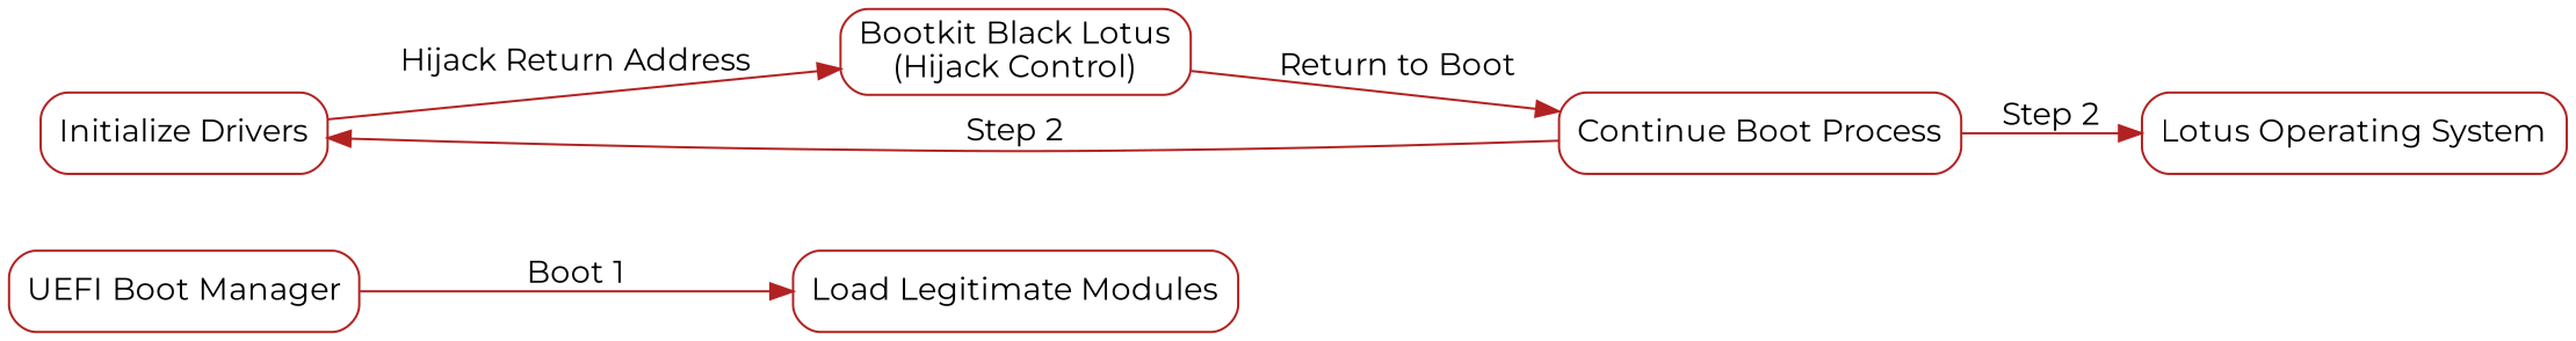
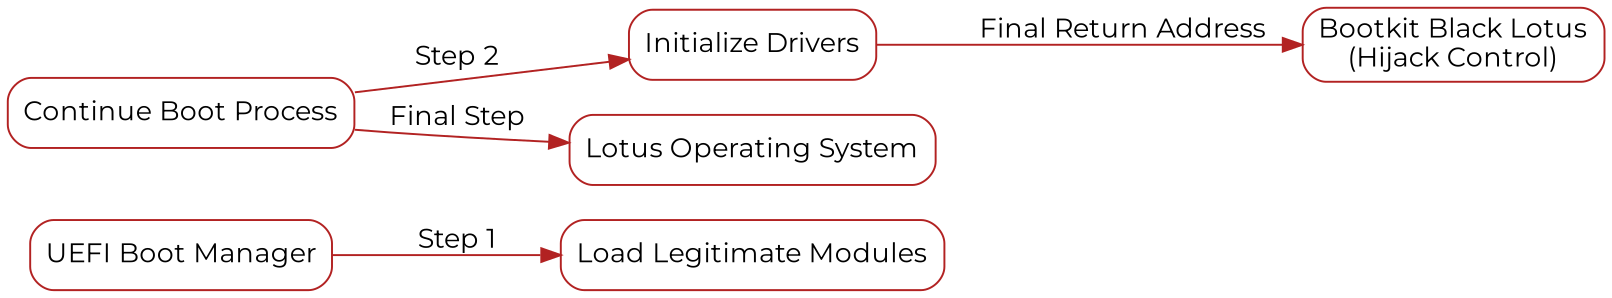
  digraph {
    bgcolor=white
    fontname=Montserrat
    rankdir=LR
    node [color="#B22222" fillcolor="#FFE4E1" fontname=Montserrat shape=box style=rounded]
    edge [color="#B22222" fontname=Montserrat]
    n1 [label="UEFI Boot Manager"]
    n2 [label="Load Legitimate Modules"]
    n3 [label="Initialize Drivers"]
    n4 [label="Bootkit Black Lotus\n(Hijack Control)"]
    n5 [label="Continue Boot Process"]
    n6 [label="Lotus Operating System"]
-   n1 -> n2 [label="Boot 1"]
-   n3 -> n4 [label="Hijack Return Address"]
-   n4 -> n5 [label="Return to Boot"]
+   n1 -> n2 [label="Step 1"]
+   n3 -> n4 [label="Final Return Address"]
    n5 -> n3 [label="Step 2"]
-   n5 -> n6 [label="Step 2"]
+   n5 -> n6 [label="Final Step"]
  }
